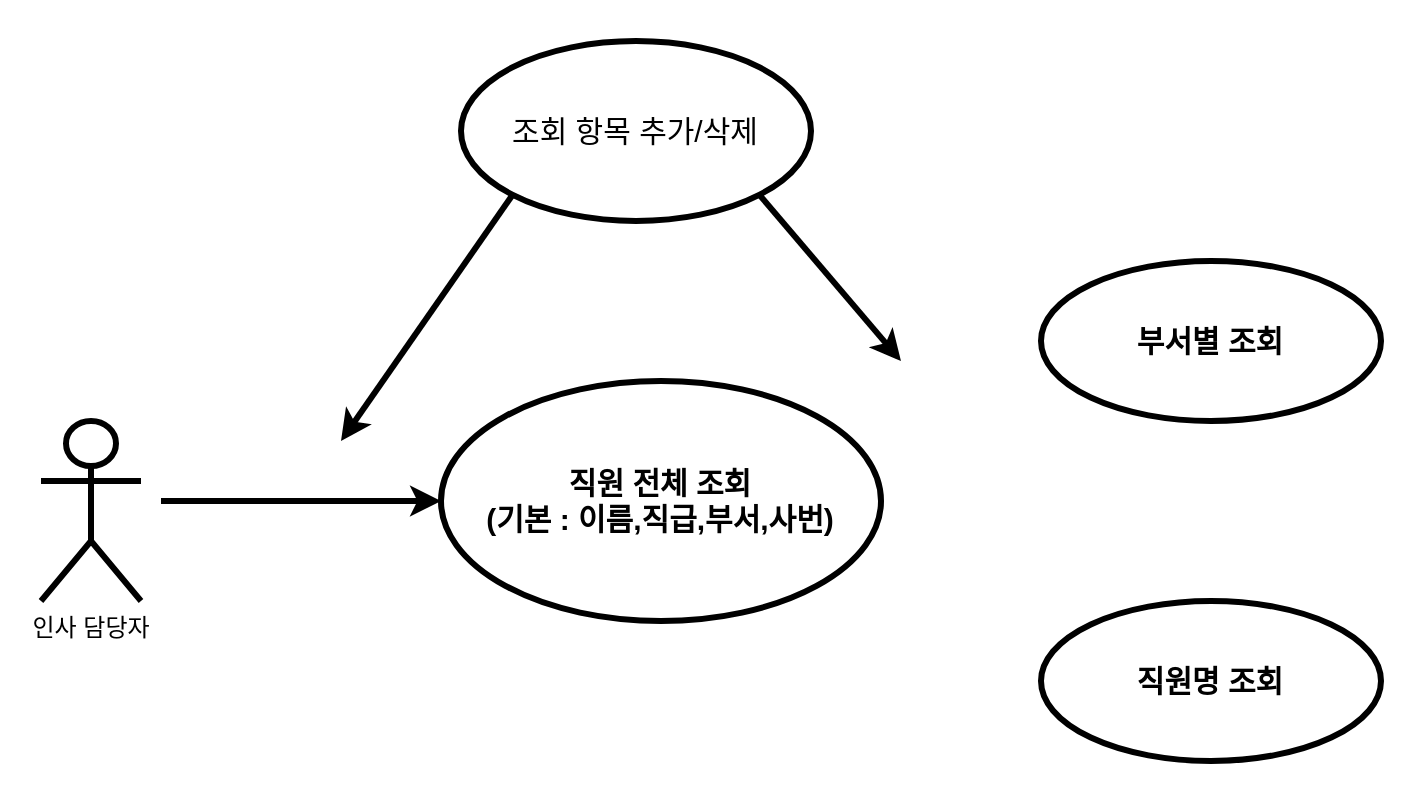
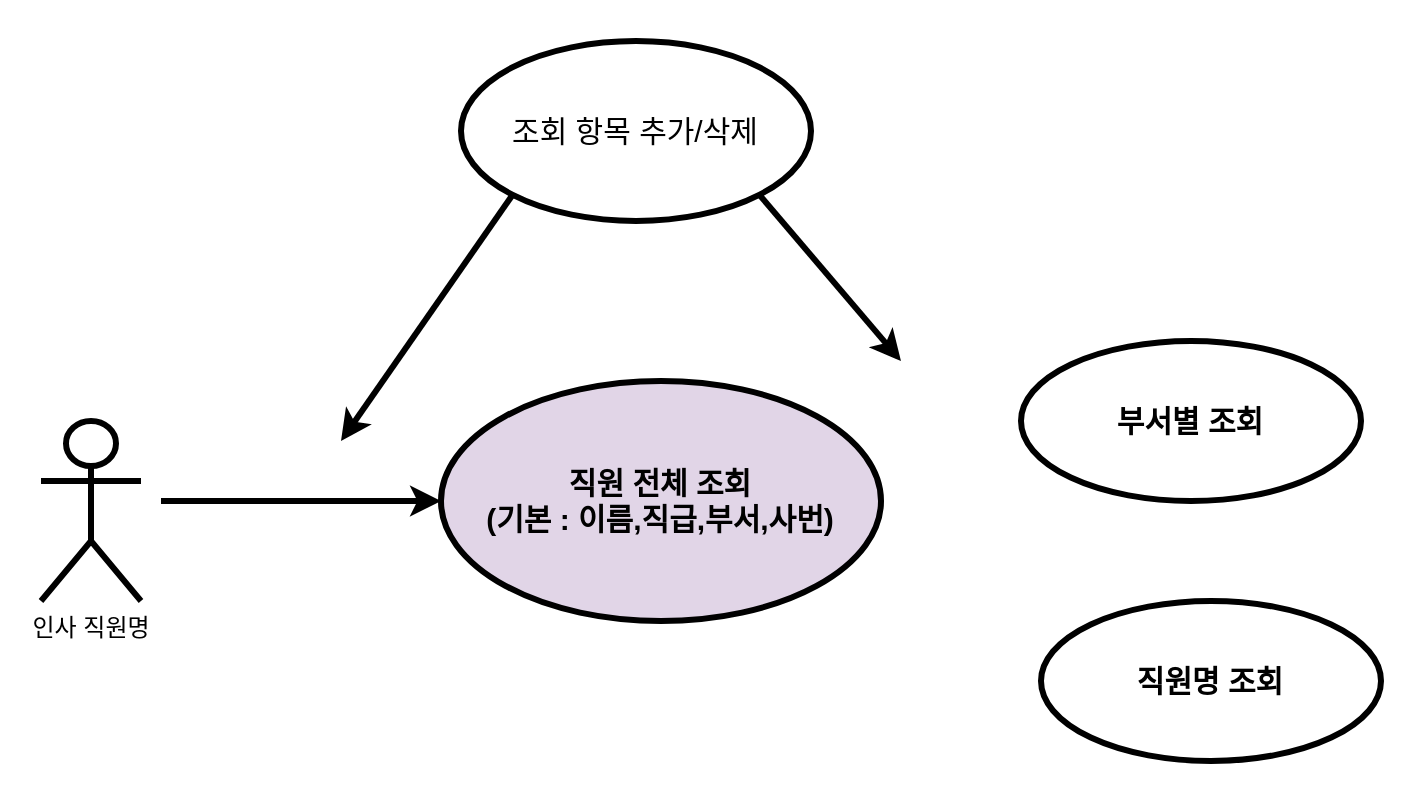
  <mxCell id="0" />
  <mxCell id="1" parent="0" />
- <mxCell id="2" value="인사 담당자&lt;div&gt;&lt;br&gt;&lt;/div&gt;" style="shape=umlActor;verticalLabelPosition=bottom;verticalAlign=top;html=1;strokeWidth=3;" vertex="1" parent="1"><mxGeometry x="20" y="210" width="50" height="90" as="geometry" /></mxCell>
+ <mxCell id="2" value="인사 직원명&lt;div&gt;&lt;br&gt;&lt;/div&gt;" style="shape=umlActor;verticalLabelPosition=bottom;verticalAlign=top;html=1;strokeWidth=3;" vertex="1" parent="1"><mxGeometry x="20" y="210" width="50" height="90" as="geometry" /></mxCell>
  <mxCell id="3" value="" style="endArrow=classic;html=1;rounded=0;entryX=0;entryY=0.5;entryDx=0;entryDy=0;strokeWidth=3;" edge="1" parent="1" target="4"><mxGeometry width="50" height="50" relative="1" as="geometry"><mxPoint x="80" y="250" as="sourcePoint" /><mxPoint x="180" y="130" as="targetPoint" /></mxGeometry></mxCell>
- <mxCell id="4" value="&lt;div&gt;&lt;span style=&quot;background-color: transparent;&quot;&gt;직원 전체 조회&lt;/span&gt;&lt;/div&gt;&lt;div&gt;&lt;span style=&quot;background-color: transparent;&quot;&gt;(기본 : 이름,직급,부서,사번)&lt;/span&gt;&lt;/div&gt;" style="ellipse;whiteSpace=wrap;html=1;verticalAlign=middle;fontSize=15;fontColor=#000000;fontStyle=1;strokeWidth=3;" vertex="1" parent="1"><mxGeometry x="220" y="190" width="220" height="120" as="geometry" /></mxCell>
- <mxCell id="5" value="부서별 조회" style="ellipse;whiteSpace=wrap;html=1;verticalAlign=middle;fontSize=15;fontColor=#000000;fontStyle=1;strokeWidth=3;" vertex="1" parent="1"><mxGeometry x="520" y="130" width="170" height="80" as="geometry" /></mxCell>
+ <mxCell id="4" value="&lt;div&gt;&lt;span style=&quot;background-color: transparent;&quot;&gt;직원 전체 조회&lt;/span&gt;&lt;/div&gt;&lt;div&gt;&lt;span style=&quot;background-color: transparent;&quot;&gt;(기본 : 이름,직급,부서,사번)&lt;/span&gt;&lt;/div&gt;" style="ellipse;whiteSpace=wrap;html=1;verticalAlign=middle;fontSize=15;fontColor=#000000;fontStyle=1;strokeWidth=3;fillColor=#e1d5e7;" vertex="1" parent="1"><mxGeometry x="220" y="190" width="220" height="120" as="geometry" /></mxCell>
+ <mxCell id="5" value="부서별 조회" style="ellipse;whiteSpace=wrap;html=1;verticalAlign=middle;fontSize=15;fontColor=#000000;fontStyle=1;strokeWidth=3;" vertex="1" parent="1"><mxGeometry x="510" y="170" width="170" height="80" as="geometry" /></mxCell>
  <mxCell id="6" value="&lt;div&gt;&lt;span style=&quot;background-color: transparent;&quot;&gt;직원명 조회&lt;/span&gt;&lt;/div&gt;" style="ellipse;whiteSpace=wrap;html=1;verticalAlign=middle;fontSize=15;fontColor=#000000;fontStyle=1;strokeWidth=3;" vertex="1" parent="1"><mxGeometry x="520" y="300" width="170" height="80" as="geometry" /></mxCell>
  <mxCell id="7" value="조회 항목&lt;span style=&quot;background-color: transparent; color: light-dark(rgb(0, 0, 0), rgb(255, 255, 255));&quot;&gt;&amp;nbsp;추가/삭제&lt;/span&gt;" style="ellipse;whiteSpace=wrap;html=1;fontSize=15;strokeWidth=3;" vertex="1" parent="1"><mxGeometry x="230" y="20" width="175" height="90" as="geometry" /></mxCell>
  <mxCell id="8" value="" style="endArrow=classic;html=1;rounded=0;exitX=0;exitY=1;exitDx=0;exitDy=0;strokeWidth=3;" edge="1" parent="1" source="7"><mxGeometry width="50" height="50" relative="1" as="geometry"><mxPoint x="390" y="190" as="sourcePoint" /><mxPoint x="170" y="220" as="targetPoint" /></mxGeometry></mxCell>
  <mxCell id="9" value="" style="endArrow=classic;html=1;rounded=0;exitX=1;exitY=1;exitDx=0;exitDy=0;strokeWidth=3;" edge="1" parent="1" source="7"><mxGeometry width="50" height="50" relative="1" as="geometry"><mxPoint x="390" y="190" as="sourcePoint" /><mxPoint x="450" y="180" as="targetPoint" /></mxGeometry></mxCell>
